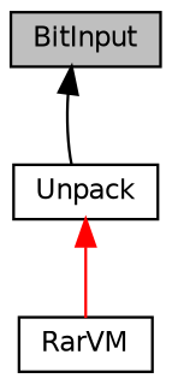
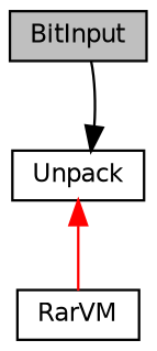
  digraph {
    node [color=black fillcolor=white fontname=Helvetica fontsize=10 shape=record style=filled]
    edge [dir=back fontname=Helvetica fontsize=10 labelfontname=Helvetica labelfontsize=10 style=solid]
    n1 [fillcolor=grey75 fontcolor=black height=0.2 label=BitInput width=0.4]
    n2 [height=0.2 label=Unpack width=0.4]
    n3 [height=0.2 label=RarVM width=0.4]
-   n1 -> n2 [color=black]
+   n2 -> n1 [color=black]
    n2 -> n3 [color=red]
  }
